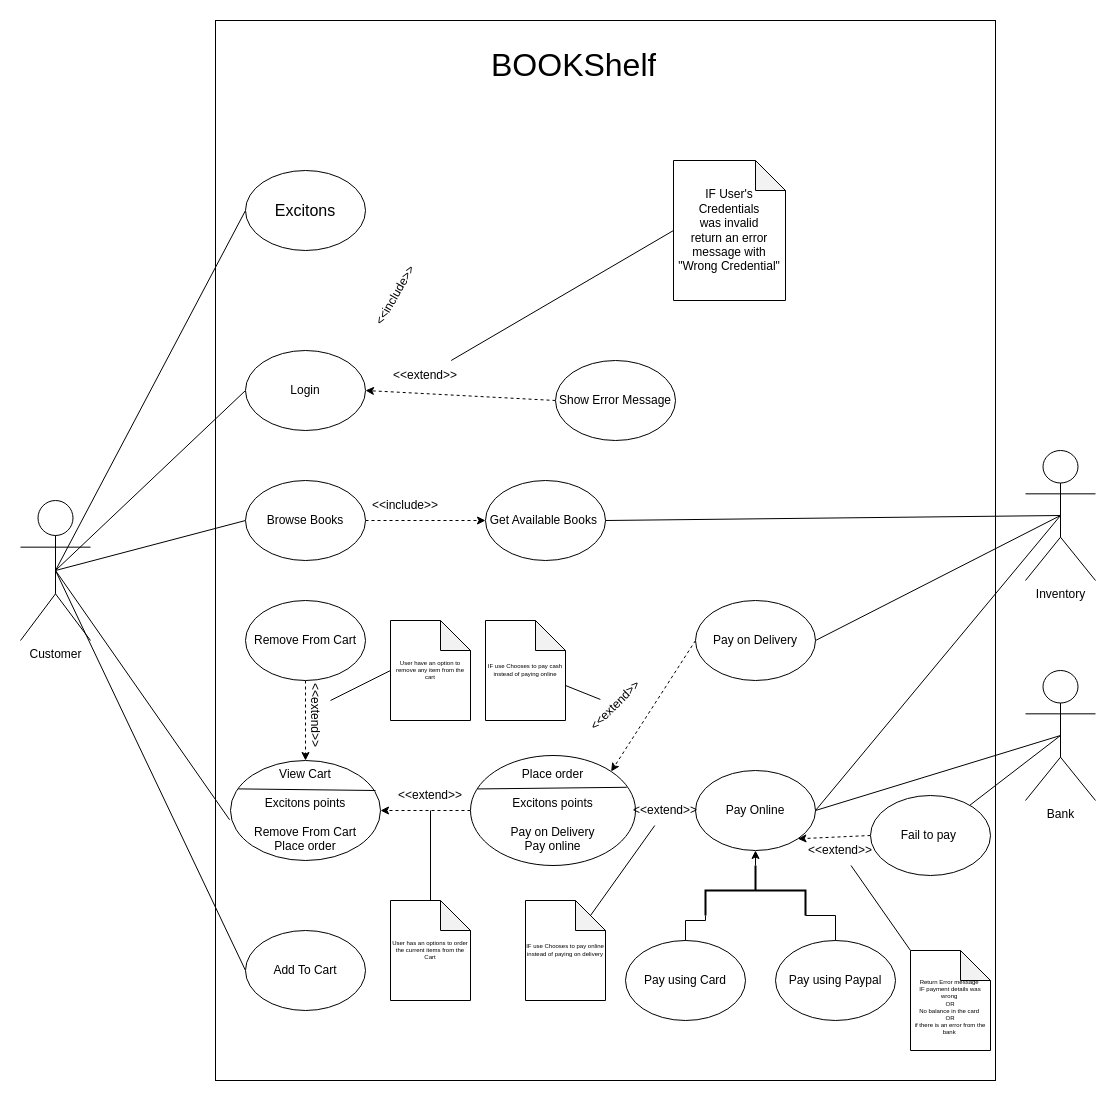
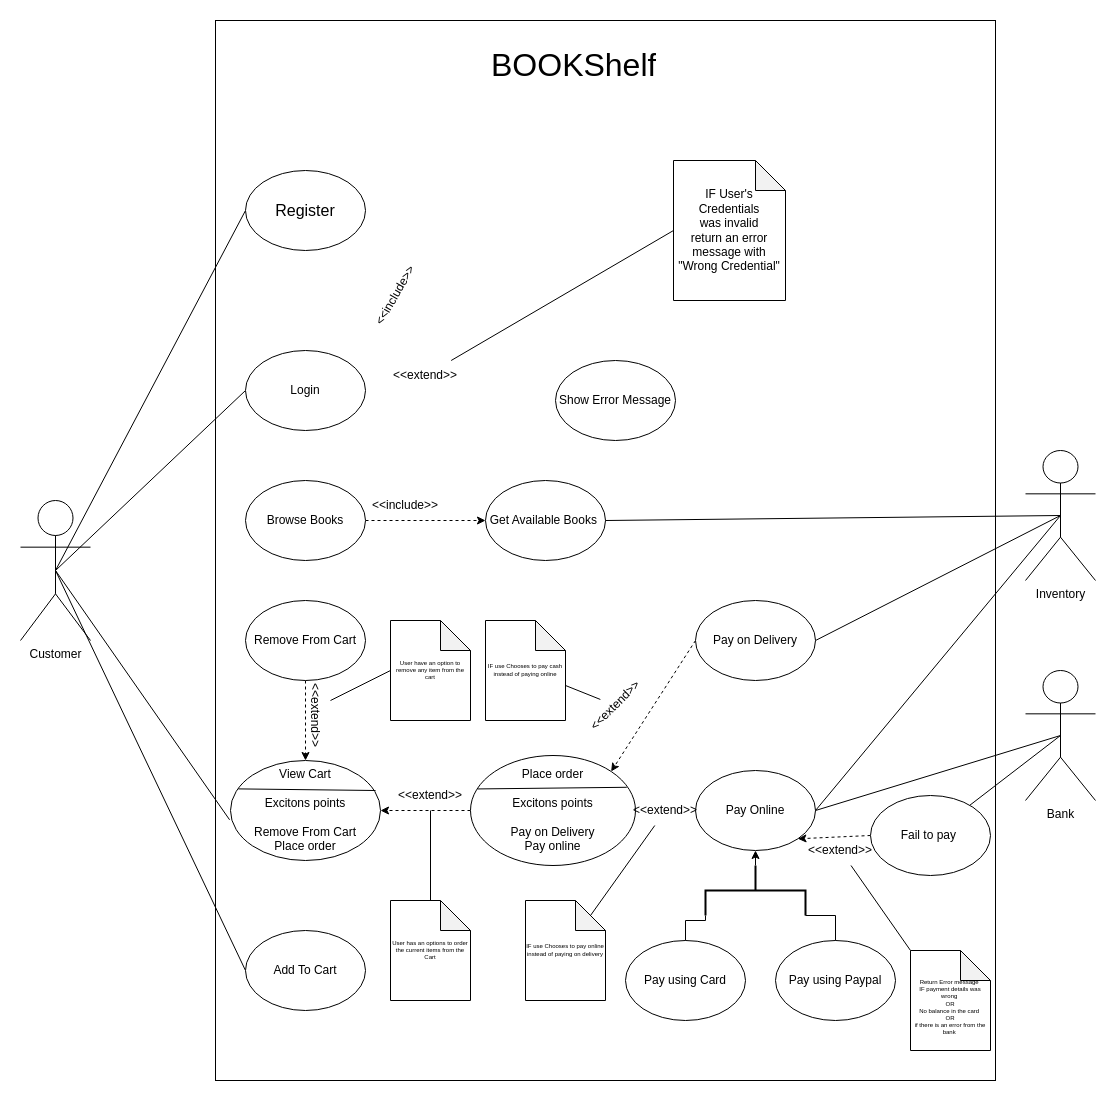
  <mxCell id="0" />
  <mxCell id="1" parent="0" />
  <mxCell id="2" value="" style="rounded=0;whiteSpace=wrap;html=1;" vertex="1" parent="1"><mxGeometry x="215" y="20" width="780" height="1060" as="geometry" /></mxCell>
  <mxCell id="3" style="rounded=0;orthogonalLoop=1;jettySize=auto;html=1;exitX=0.5;exitY=0.5;exitDx=0;exitDy=0;exitPerimeter=0;entryX=0;entryY=0.5;entryDx=0;entryDy=0;endArrow=none;endFill=0;fillColor=none;" parent="1" source="7" target="12" edge="1"><mxGeometry relative="1" as="geometry" /></mxCell>
  <mxCell id="4" style="rounded=0;orthogonalLoop=1;jettySize=auto;html=1;entryX=0;entryY=0.5;entryDx=0;entryDy=0;endArrow=none;endFill=0;exitX=0.5;exitY=0.5;exitDx=0;exitDy=0;exitPerimeter=0;fillColor=none;" parent="1" source="7" target="15" edge="1"><mxGeometry relative="1" as="geometry" /></mxCell>
- <mxCell id="5" style="rounded=0;orthogonalLoop=1;jettySize=auto;html=1;exitX=0.5;exitY=0.5;exitDx=0;exitDy=0;exitPerimeter=0;entryX=0;entryY=0.5;entryDx=0;entryDy=0;endArrow=none;endFill=0;fillColor=none;" parent="1" source="7" target="17" edge="1"><mxGeometry relative="1" as="geometry" /></mxCell>
  <mxCell id="6" style="rounded=0;orthogonalLoop=1;jettySize=auto;html=1;exitX=0.5;exitY=0.5;exitDx=0;exitDy=0;exitPerimeter=0;entryX=0;entryY=0.5;entryDx=0;entryDy=0;endArrow=none;endFill=0;fillColor=none;" parent="1" source="7" target="21" edge="1"><mxGeometry relative="1" as="geometry" /></mxCell>
  <mxCell id="7" value="Customer" style="shape=umlActor;verticalLabelPosition=bottom;verticalAlign=top;html=1;outlineConnect=0;" parent="1" vertex="1"><mxGeometry x="20" y="500" width="70" height="140" as="geometry" /></mxCell>
  <mxCell id="8" value="&lt;span style=&quot;text-align: center;&quot;&gt;&lt;font style=&quot;font-size: 32px;&quot;&gt;BOOKShelf&lt;/font&gt;&lt;/span&gt;" style="text;strokeColor=none;fillColor=none;align=left;verticalAlign=middle;spacingLeft=4;spacingRight=4;overflow=hidden;points=[[0,0.5],[1,0.5]];portConstraint=eastwest;rotatable=0;whiteSpace=wrap;html=1;" parent="1" vertex="1"><mxGeometry x="485" y="40" width="180" height="50" as="geometry" /></mxCell>
  <mxCell id="9" value="Inventory" style="shape=umlActor;verticalLabelPosition=bottom;verticalAlign=top;html=1;outlineConnect=0;" parent="1" vertex="1"><mxGeometry x="1025" y="450" width="70" height="130" as="geometry" /></mxCell>
  <mxCell id="10" style="rounded=0;orthogonalLoop=1;jettySize=auto;html=1;exitX=0.5;exitY=0.5;exitDx=0;exitDy=0;exitPerimeter=0;endArrow=none;endFill=0;" parent="1" source="11" target="46" edge="1"><mxGeometry relative="1" as="geometry" /></mxCell>
  <mxCell id="11" value="Bank" style="shape=umlActor;verticalLabelPosition=bottom;verticalAlign=top;html=1;outlineConnect=0;" parent="1" vertex="1"><mxGeometry x="1025" y="670" width="70" height="130" as="geometry" /></mxCell>
  <mxCell id="12" value="Login" style="ellipse;whiteSpace=wrap;html=1;" parent="1" vertex="1"><mxGeometry x="245" y="350" width="120" height="80" as="geometry" /></mxCell>
- <mxCell id="13" style="rounded=0;orthogonalLoop=1;jettySize=auto;html=1;exitX=0;exitY=0.5;exitDx=0;exitDy=0;entryX=1;entryY=0.5;entryDx=0;entryDy=0;dashed=1;" parent="1" source="14" target="12" edge="1"><mxGeometry relative="1" as="geometry" /></mxCell>
  <mxCell id="14" value="Show Error Message" style="ellipse;whiteSpace=wrap;html=1;" parent="1" vertex="1"><mxGeometry x="555" y="360" width="120" height="80" as="geometry" /></mxCell>
- <mxCell id="15" value="&lt;font style=&quot;font-size: 16px;&quot;&gt;Excitons&lt;/font&gt;" style="ellipse;whiteSpace=wrap;html=1;" parent="1" vertex="1"><mxGeometry x="245" y="170" width="120" height="80" as="geometry" /></mxCell>
+ <mxCell id="15" value="&lt;font style=&quot;font-size: 16px;&quot;&gt;Register&lt;/font&gt;" style="ellipse;whiteSpace=wrap;html=1;" parent="1" vertex="1"><mxGeometry x="245" y="170" width="120" height="80" as="geometry" /></mxCell>
  <mxCell id="16" style="edgeStyle=orthogonalEdgeStyle;rounded=0;orthogonalLoop=1;jettySize=auto;html=1;exitX=1;exitY=0.5;exitDx=0;exitDy=0;entryX=0;entryY=0.5;entryDx=0;entryDy=0;dashed=1;" parent="1" source="17" target="18" edge="1"><mxGeometry relative="1" as="geometry" /></mxCell>
  <mxCell id="17" value="Browse Books" style="ellipse;whiteSpace=wrap;html=1;" parent="1" vertex="1"><mxGeometry x="245" y="480" width="120" height="80" as="geometry" /></mxCell>
  <mxCell id="18" value="Get Available Books&amp;nbsp;" style="ellipse;whiteSpace=wrap;html=1;" parent="1" vertex="1"><mxGeometry x="485" y="480" width="120" height="80" as="geometry" /></mxCell>
  <mxCell id="19" style="edgeStyle=orthogonalEdgeStyle;rounded=0;orthogonalLoop=1;jettySize=auto;html=1;exitX=0.5;exitY=1;exitDx=0;exitDy=0;entryX=0.5;entryY=0;entryDx=0;entryDy=0;dashed=1;" parent="1" source="20" target="32" edge="1"><mxGeometry relative="1" as="geometry" /></mxCell>
  <mxCell id="20" value="Remove From Cart" style="ellipse;whiteSpace=wrap;html=1;" parent="1" vertex="1"><mxGeometry x="245" y="600" width="120" height="80" as="geometry" /></mxCell>
  <mxCell id="21" value="Add To Cart" style="ellipse;whiteSpace=wrap;html=1;" parent="1" vertex="1"><mxGeometry x="245" y="930" width="120" height="80" as="geometry" /></mxCell>
  <mxCell id="22" style="edgeStyle=none;html=1;exitX=0;exitY=0.5;exitDx=0;exitDy=0;dashed=1;startArrow=none;" edge="1" parent="1" source="49" target="31"><mxGeometry relative="1" as="geometry" /></mxCell>
  <mxCell id="23" style="edgeStyle=none;html=1;exitX=1;exitY=0.5;exitDx=0;exitDy=0;entryX=0.5;entryY=0.5;entryDx=0;entryDy=0;entryPerimeter=0;endArrow=none;endFill=0;" edge="1" parent="1" source="24" target="9"><mxGeometry relative="1" as="geometry" /></mxCell>
  <mxCell id="24" value="Pay Online" style="ellipse;whiteSpace=wrap;html=1;" parent="1" vertex="1"><mxGeometry x="695" y="770" width="120" height="80" as="geometry" /></mxCell>
  <mxCell id="25" style="edgeStyle=none;html=1;exitX=0;exitY=0.5;exitDx=0;exitDy=0;entryX=1;entryY=0;entryDx=0;entryDy=0;dashed=1;" edge="1" parent="1" source="27" target="31"><mxGeometry relative="1" as="geometry" /></mxCell>
  <mxCell id="26" style="edgeStyle=none;html=1;exitX=1;exitY=0.5;exitDx=0;exitDy=0;entryX=0.5;entryY=0.5;entryDx=0;entryDy=0;entryPerimeter=0;endArrow=none;endFill=0;" edge="1" parent="1" source="27" target="9"><mxGeometry relative="1" as="geometry" /></mxCell>
  <mxCell id="27" value="Pay on Delivery" style="ellipse;whiteSpace=wrap;html=1;" parent="1" vertex="1"><mxGeometry x="695" y="600" width="120" height="80" as="geometry" /></mxCell>
  <mxCell id="28" value="Pay using Card" style="ellipse;whiteSpace=wrap;html=1;" parent="1" vertex="1"><mxGeometry x="625" y="940" width="120" height="80" as="geometry" /></mxCell>
  <mxCell id="29" value="Pay using Paypal" style="ellipse;whiteSpace=wrap;html=1;" parent="1" vertex="1"><mxGeometry x="775" y="940" width="120" height="80" as="geometry" /></mxCell>
  <mxCell id="30" style="edgeStyle=none;html=1;exitX=0;exitY=0.5;exitDx=0;exitDy=0;entryX=1;entryY=0.5;entryDx=0;entryDy=0;dashed=1;" edge="1" parent="1" source="31" target="32"><mxGeometry relative="1" as="geometry" /></mxCell>
  <mxCell id="31" value="Place order&lt;br&gt;&lt;br&gt;Excitons points&lt;br&gt;&lt;br&gt;Pay on Delivery&lt;br&gt;Pay online" style="ellipse;whiteSpace=wrap;html=1;" parent="1" vertex="1"><mxGeometry x="470" y="755" width="165" height="110" as="geometry" /></mxCell>
  <mxCell id="32" value="View Cart&lt;br&gt;&lt;br&gt;Excitons points&lt;br&gt;&lt;br&gt;Remove From Cart&lt;br&gt;Place order" style="ellipse;whiteSpace=wrap;html=1;" parent="1" vertex="1"><mxGeometry x="230" y="760" width="150" height="100" as="geometry" /></mxCell>
  <mxCell id="33" style="rounded=0;orthogonalLoop=1;jettySize=auto;html=1;exitX=0.5;exitY=0.5;exitDx=0;exitDy=0;exitPerimeter=0;entryX=-0.006;entryY=0.593;entryDx=0;entryDy=0;entryPerimeter=0;endArrow=none;endFill=0;fillColor=none;" parent="1" source="7" target="32" edge="1"><mxGeometry relative="1" as="geometry" /></mxCell>
  <mxCell id="34" value="&amp;lt;&amp;lt;include&amp;gt;&amp;gt;" style="text;html=1;align=center;verticalAlign=middle;whiteSpace=wrap;rounded=0;rotation=-60;" parent="1" vertex="1"><mxGeometry x="365" y="280" width="60" height="30" as="geometry" /></mxCell>
  <mxCell id="35" value="&amp;lt;&amp;lt;extend&amp;gt;&amp;gt;" style="text;html=1;align=center;verticalAlign=middle;whiteSpace=wrap;rounded=0;rotation=0;" parent="1" vertex="1"><mxGeometry x="395" y="360" width="60" height="30" as="geometry" /></mxCell>
  <mxCell id="36" value="&amp;lt;&amp;lt;include&amp;gt;&amp;gt;" style="text;html=1;align=center;verticalAlign=middle;whiteSpace=wrap;rounded=0;rotation=0;" parent="1" vertex="1"><mxGeometry x="375" y="490" width="60" height="30" as="geometry" /></mxCell>
  <mxCell id="37" style="rounded=0;orthogonalLoop=1;jettySize=auto;html=1;exitX=1;exitY=0.5;exitDx=0;exitDy=0;entryX=0.5;entryY=0.5;entryDx=0;entryDy=0;entryPerimeter=0;endArrow=none;endFill=0;" parent="1" source="18" target="9" edge="1"><mxGeometry relative="1" as="geometry" /></mxCell>
  <mxCell id="38" value="&amp;lt;&amp;lt;extend&amp;gt;&amp;gt;" style="text;html=1;align=center;verticalAlign=middle;whiteSpace=wrap;rounded=0;rotation=90;" parent="1" vertex="1"><mxGeometry x="285" y="700" width="60" height="30" as="geometry" /></mxCell>
  <mxCell id="39" style="rounded=0;orthogonalLoop=1;jettySize=auto;html=1;exitX=0;exitY=0.5;exitDx=0;exitDy=0;exitPerimeter=0;entryX=0.5;entryY=1;entryDx=0;entryDy=0;" parent="1" source="42" target="24" edge="1"><mxGeometry relative="1" as="geometry" /></mxCell>
  <mxCell id="40" style="edgeStyle=orthogonalEdgeStyle;rounded=0;orthogonalLoop=1;jettySize=auto;html=1;exitX=1;exitY=1;exitDx=0;exitDy=0;exitPerimeter=0;entryX=0.5;entryY=0;entryDx=0;entryDy=0;endArrow=none;endFill=0;" parent="1" source="42" target="28" edge="1"><mxGeometry relative="1" as="geometry"><Array as="points"><mxPoint x="685" y="920" /><mxPoint x="645" y="920" /></Array></mxGeometry></mxCell>
  <mxCell id="41" style="rounded=0;orthogonalLoop=1;jettySize=auto;html=1;exitX=1;exitY=0;exitDx=0;exitDy=0;exitPerimeter=0;entryX=0.5;entryY=0;entryDx=0;entryDy=0;endArrow=none;endFill=0;edgeStyle=orthogonalEdgeStyle;" parent="1" source="42" target="29" edge="1"><mxGeometry relative="1" as="geometry" /></mxCell>
  <mxCell id="42" value="" style="strokeWidth=2;html=1;shape=mxgraph.flowchart.annotation_2;align=left;labelPosition=right;pointerEvents=1;rotation=90;" parent="1" vertex="1"><mxGeometry x="730" y="840" width="50" height="100" as="geometry" /></mxCell>
  <mxCell id="43" value="&amp;lt;&amp;lt;extend&amp;gt;&amp;gt;" style="text;html=1;align=center;verticalAlign=middle;whiteSpace=wrap;rounded=0;rotation=-45;" parent="1" vertex="1"><mxGeometry x="585" y="690" width="60" height="30" as="geometry" /></mxCell>
  <mxCell id="44" style="rounded=0;orthogonalLoop=1;jettySize=auto;html=1;exitX=1;exitY=0.5;exitDx=0;exitDy=0;entryX=0.5;entryY=0.5;entryDx=0;entryDy=0;entryPerimeter=0;endArrow=none;endFill=0;" parent="1" source="24" target="11" edge="1"><mxGeometry relative="1" as="geometry" /></mxCell>
  <mxCell id="45" style="edgeStyle=none;html=1;exitX=0;exitY=0.5;exitDx=0;exitDy=0;entryX=1;entryY=1;entryDx=0;entryDy=0;endArrow=classic;endFill=1;dashed=1;" edge="1" parent="1" source="46" target="24"><mxGeometry relative="1" as="geometry" /></mxCell>
  <mxCell id="46" value="Fail to pay&amp;nbsp;" style="ellipse;whiteSpace=wrap;html=1;" parent="1" vertex="1"><mxGeometry x="870" y="795" width="120" height="80" as="geometry" /></mxCell>
  <mxCell id="47" value="&amp;lt;&amp;lt;extend&amp;gt;&amp;gt;" style="text;html=1;align=center;verticalAlign=middle;whiteSpace=wrap;rounded=0;rotation=0;" vertex="1" parent="1"><mxGeometry x="400" y="780" width="60" height="30" as="geometry" /></mxCell>
  <mxCell id="48" value="" style="edgeStyle=none;html=1;exitX=0;exitY=0.5;exitDx=0;exitDy=0;dashed=1;endArrow=none;" edge="1" parent="1" source="24" target="49"><mxGeometry relative="1" as="geometry"><mxPoint x="660" y="810" as="sourcePoint" /><mxPoint x="565" y="810" as="targetPoint" /></mxGeometry></mxCell>
  <mxCell id="49" value="&amp;lt;&amp;lt;extend&amp;gt;&amp;gt;" style="text;html=1;align=center;verticalAlign=middle;whiteSpace=wrap;rounded=0;rotation=0;" parent="1" vertex="1"><mxGeometry x="635" y="795" width="60" height="30" as="geometry" /></mxCell>
  <mxCell id="50" value="&amp;lt;&amp;lt;extend&amp;gt;&amp;gt;" style="text;html=1;align=center;verticalAlign=middle;whiteSpace=wrap;rounded=0;rotation=0;" vertex="1" parent="1"><mxGeometry x="810" y="835" width="60" height="30" as="geometry" /></mxCell>
  <mxCell id="51" style="edgeStyle=none;html=1;exitX=0;exitY=0.5;exitDx=0;exitDy=0;exitPerimeter=0;endArrow=none;endFill=0;" edge="1" parent="1" source="52" target="35"><mxGeometry relative="1" as="geometry" /></mxCell>
  <mxCell id="52" value="IF User's Credentials&lt;br&gt;was invalid&lt;br&gt;return an error message with &quot;Wrong Credential&quot;" style="shape=note;whiteSpace=wrap;html=1;backgroundOutline=1;darkOpacity=0.05;" vertex="1" parent="1"><mxGeometry x="673" y="160" width="112" height="140" as="geometry" /></mxCell>
  <mxCell id="53" value="" style="endArrow=none;html=1;fontSize=6;exitX=0.041;exitY=0.304;exitDx=0;exitDy=0;exitPerimeter=0;entryX=0.947;entryY=0.289;entryDx=0;entryDy=0;entryPerimeter=0;" edge="1" parent="1" source="31" target="31"><mxGeometry width="50" height="50" relative="1" as="geometry"><mxPoint x="485" y="810" as="sourcePoint" /><mxPoint x="535" y="760" as="targetPoint" /></mxGeometry></mxCell>
  <mxCell id="54" style="edgeStyle=none;html=1;exitX=0;exitY=0;exitDx=80;exitDy=65;exitPerimeter=0;fontSize=6;endArrow=none;endFill=0;" edge="1" parent="1" source="55" target="43"><mxGeometry relative="1" as="geometry" /></mxCell>
  <mxCell id="55" value="IF use Chooses to pay cash instead of paying online" style="shape=note;whiteSpace=wrap;html=1;backgroundOutline=1;darkOpacity=0.05;fontSize=6;" vertex="1" parent="1"><mxGeometry x="485" y="620" width="80" height="100" as="geometry" /></mxCell>
  <mxCell id="56" style="edgeStyle=none;html=1;exitX=0;exitY=0;exitDx=65;exitDy=15;exitPerimeter=0;fontSize=6;endArrow=none;endFill=0;" edge="1" parent="1" source="57" target="49"><mxGeometry relative="1" as="geometry" /></mxCell>
  <mxCell id="57" value="IF use Chooses to pay online instead of paying on delivery" style="shape=note;whiteSpace=wrap;html=1;backgroundOutline=1;darkOpacity=0.05;fontSize=6;" vertex="1" parent="1"><mxGeometry x="525" y="900" width="80" height="100" as="geometry" /></mxCell>
  <mxCell id="58" style="edgeStyle=none;html=1;exitX=0.5;exitY=1;exitDx=0;exitDy=0;exitPerimeter=0;fontSize=6;endArrow=none;endFill=0;" edge="1" parent="1" source="59" target="47"><mxGeometry relative="1" as="geometry" /></mxCell>
  <mxCell id="59" value="User has an options to order the current items from the Cart" style="shape=note;whiteSpace=wrap;html=1;backgroundOutline=1;darkOpacity=0.05;fontSize=6;" vertex="1" parent="1"><mxGeometry x="390" y="900" width="80" height="100" as="geometry" /></mxCell>
  <mxCell id="60" style="edgeStyle=none;html=1;exitX=0;exitY=0.5;exitDx=0;exitDy=0;exitPerimeter=0;entryX=0.25;entryY=0;entryDx=0;entryDy=0;fontSize=6;endArrow=none;endFill=0;" edge="1" parent="1" source="61" target="38"><mxGeometry relative="1" as="geometry" /></mxCell>
  <mxCell id="61" value="User have an option to remove any item from the cart" style="shape=note;whiteSpace=wrap;html=1;backgroundOutline=1;darkOpacity=0.05;fontSize=6;" vertex="1" parent="1"><mxGeometry x="390" y="620" width="80" height="100" as="geometry" /></mxCell>
  <mxCell id="62" value="" style="endArrow=none;html=1;fontSize=6;exitX=0.052;exitY=0.284;exitDx=0;exitDy=0;exitPerimeter=0;" edge="1" parent="1" source="32"><mxGeometry width="50" height="50" relative="1" as="geometry"><mxPoint x="235" y="792" as="sourcePoint" /><mxPoint x="375" y="790" as="targetPoint" /></mxGeometry></mxCell>
  <mxCell id="63" style="edgeStyle=none;html=1;exitX=0;exitY=0;exitDx=0;exitDy=0;exitPerimeter=0;fontSize=6;endArrow=none;endFill=0;" edge="1" parent="1" source="64" target="50"><mxGeometry relative="1" as="geometry" /></mxCell>
  <mxCell id="64" value="&lt;br&gt;&lt;br&gt;Return Error message&amp;nbsp;&lt;br&gt;IF payment details was wrong&amp;nbsp;&lt;br&gt;OR&lt;br&gt;No balance in the card&amp;nbsp;&lt;br&gt;OR&lt;br&gt;if there is an error from the bank&amp;nbsp;" style="shape=note;whiteSpace=wrap;html=1;backgroundOutline=1;darkOpacity=0.05;fontSize=6;" vertex="1" parent="1"><mxGeometry x="910" y="950" width="80" height="100" as="geometry" /></mxCell>
